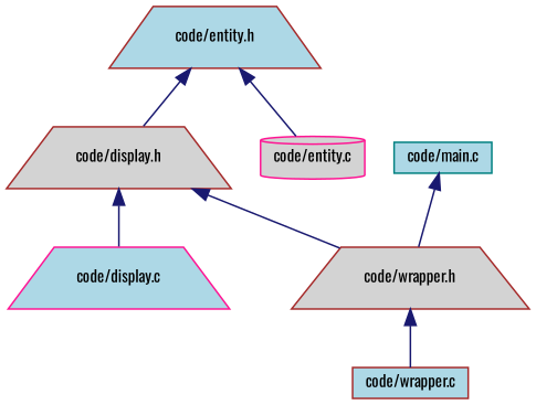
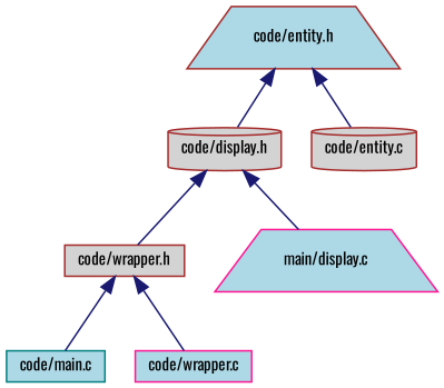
  digraph {
    fontname=Oswald
    node [color=brown fillcolor=lightblue fontname=Oswald fontsize=10 shape=trapezium style=filled]
    edge [color=midnightblue dir=back fontname=Oswald fontsize=10 labelfontname=Helvetica labelfontsize=10 style=solid]
    n1 [fontcolor=black height=0.2 label="code/entity.h" width=0.4]
-   n2 [fillcolor=lightgrey height=0.2 label="code/display.h" width=0.4]
-   n3 [color=deeppink fillcolor=lightgrey height=0.2 label="code/entity.c" shape=cylinder width=0.4]
-   n4 [fillcolor=lightgrey height=0.2 label="code/wrapper.h" width=0.4]
-   n5 [color=deeppink height=0.2 label="code/display.c" width=0.4]
+   n2 [fillcolor=lightgrey height=0.2 label="code/display.h" shape=cylinder width=0.4]
+   n3 [fillcolor=lightgrey height=0.2 label="code/entity.c" shape=cylinder width=0.4]
+   n4 [fillcolor=lightgrey height=0.2 label="code/wrapper.h" shape=box width=0.4]
+   n5 [color=deeppink height=0.2 label="main/display.c" width=0.4]
    n6 [color=teal height=0.2 label="code/main.c" shape=box width=0.4]
-   n7 [height=0.2 label="code/wrapper.c" shape=box width=0.4]
+   n7 [color=deeppink height=0.2 label="code/wrapper.c" shape=box width=0.4]
    n1 -> n2
    n1 -> n3
    n2 -> n4
    n2 -> n5
-   n6 -> n4
+   n4 -> n6
    n4 -> n7
  }
